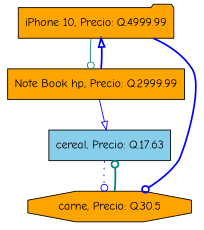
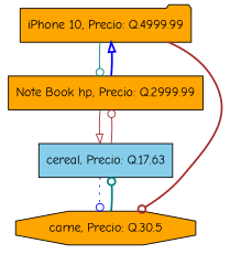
  digraph {
    fontname="Comic Neue"
    node [fillcolor=orange fontname="Comic Neue" shape=box style=filled]
    edge [arrowhead=odot color=blue fontname="Comic Neue" style=solid]
    "iPhone 10, Precio: Q.4999.99" [shape=folder]
    "Note Book hp, Precio: Q.2999.99"
    "carne, Precio: Q.30.5" [shape=octagon]
    "cereal, Precio: Q.17.63" [fillcolor=skyblue]
    "iPhone 10, Precio: Q.4999.99" -> "Note Book hp, Precio: Q.2999.99" [color=teal]
-   "iPhone 10, Precio: Q.4999.99" -> "carne, Precio: Q.30.5" [style=bold]
+   "iPhone 10, Precio: Q.4999.99" -> "carne, Precio: Q.30.5" [color=brown style=bold]
    "Note Book hp, Precio: Q.2999.99" -> "iPhone 10, Precio: Q.4999.99" [arrowhead=onormal style=bold]
-   "Note Book hp, Precio: Q.2999.99" -> "cereal, Precio: Q.17.63" [arrowhead=onormal]
+   "Note Book hp, Precio: Q.2999.99" -> "cereal, Precio: Q.17.63" [arrowhead=onormal color=brown]
    "carne, Precio: Q.30.5" -> "cereal, Precio: Q.17.63" [color=teal style=bold]
+   "cereal, Precio: Q.17.63" -> "Note Book hp, Precio: Q.2999.99" [color=brown]
    "cereal, Precio: Q.17.63" -> "carne, Precio: Q.30.5" [style=dotted]
  }
